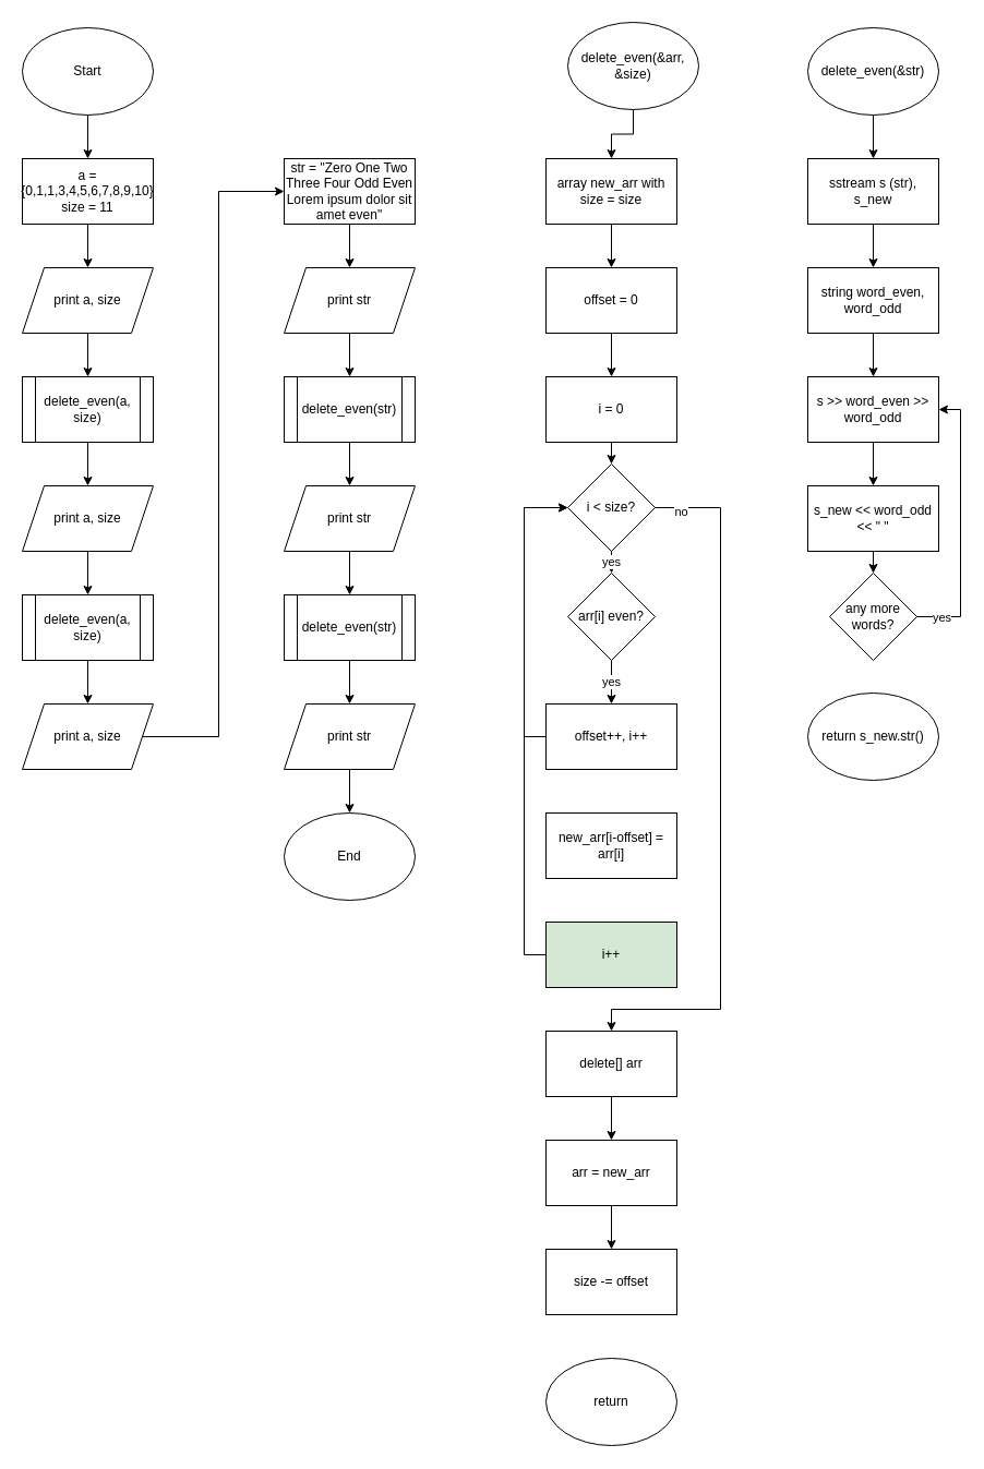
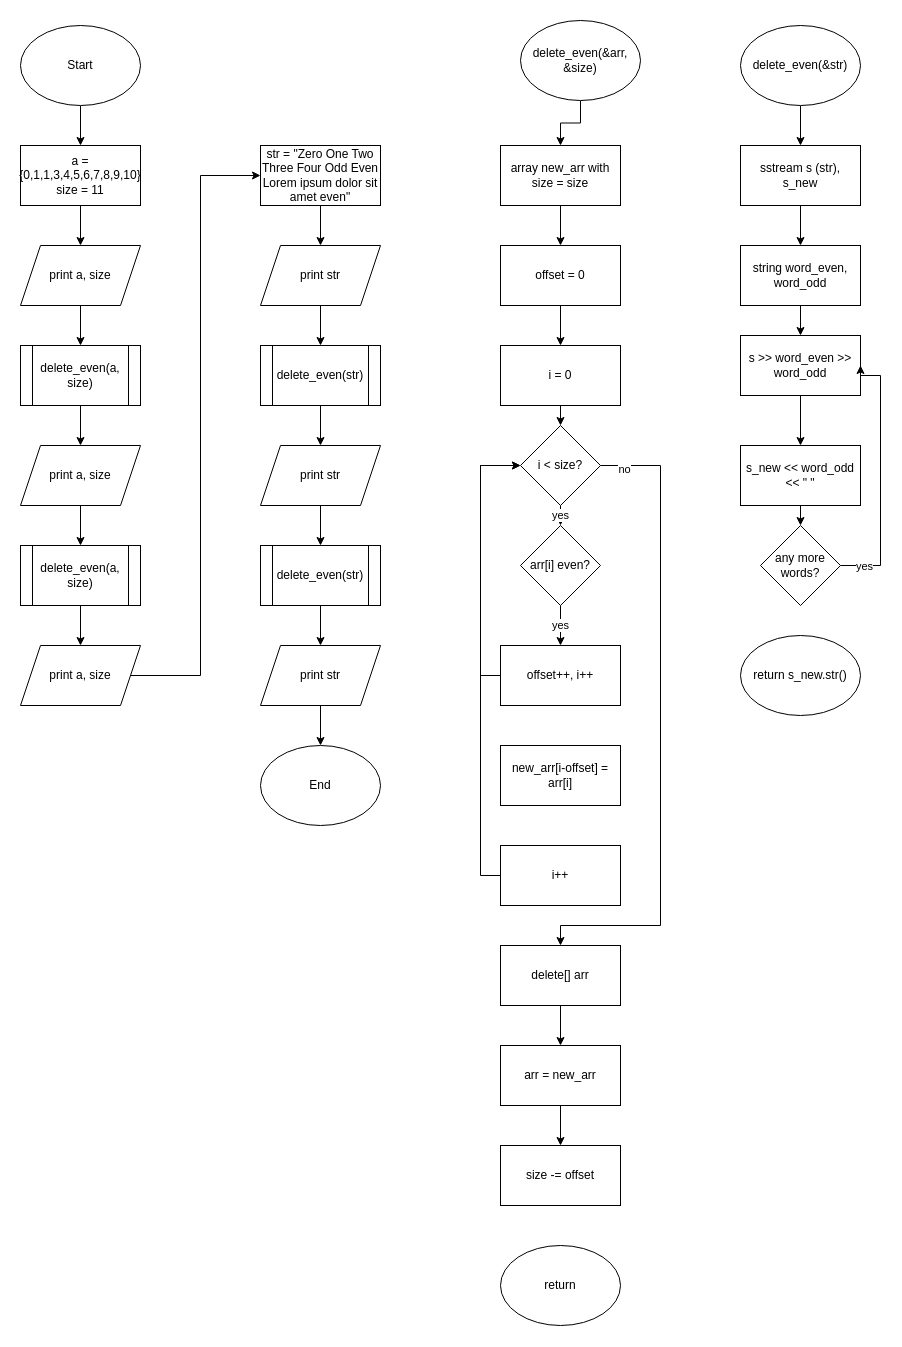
  <mxCell id="0" />
  <mxCell id="1" parent="0" />
  <mxCell id="2" style="edgeStyle=orthogonalEdgeStyle;rounded=0;orthogonalLoop=1;jettySize=auto;html=1;exitX=0.5;exitY=1;exitDx=0;exitDy=0;entryX=0.5;entryY=0;entryDx=0;entryDy=0;" edge="1" parent="1" source="3" target="5"><mxGeometry relative="1" as="geometry" /></mxCell>
  <mxCell id="3" value="Start" style="ellipse;whiteSpace=wrap;html=1;" vertex="1" parent="1"><mxGeometry width="120" height="80" as="geometry" x="20" y="25" /></mxCell>
  <mxCell id="4" style="edgeStyle=orthogonalEdgeStyle;rounded=0;orthogonalLoop=1;jettySize=auto;html=1;exitX=0.5;exitY=1;exitDx=0;exitDy=0;entryX=0.5;entryY=0;entryDx=0;entryDy=0;" edge="1" parent="1" source="5" target="7"><mxGeometry relative="1" as="geometry" /></mxCell>
  <mxCell id="5" value="&lt;div&gt;a = {0,1,1,3,4,5,6,7,8,9,10}&lt;/div&gt;&lt;div&gt;size = 11&lt;br&gt;&lt;/div&gt;" style="rounded=0;whiteSpace=wrap;html=1;" vertex="1" parent="1"><mxGeometry y="145" width="120" height="60" as="geometry" x="20" /></mxCell>
  <mxCell id="6" style="edgeStyle=orthogonalEdgeStyle;rounded=0;orthogonalLoop=1;jettySize=auto;html=1;exitX=0.5;exitY=1;exitDx=0;exitDy=0;entryX=0.5;entryY=0;entryDx=0;entryDy=0;" edge="1" parent="1" source="7" target="9"><mxGeometry relative="1" as="geometry" /></mxCell>
  <mxCell id="7" value="print a, size" style="shape=parallelogram;perimeter=parallelogramPerimeter;whiteSpace=wrap;html=1;fixedSize=1;" vertex="1" parent="1"><mxGeometry y="245" width="120" height="60" as="geometry" x="20" /></mxCell>
  <mxCell id="8" style="edgeStyle=orthogonalEdgeStyle;rounded=0;orthogonalLoop=1;jettySize=auto;html=1;exitX=0.5;exitY=1;exitDx=0;exitDy=0;entryX=0.5;entryY=0;entryDx=0;entryDy=0;" edge="1" parent="1" source="9" target="11"><mxGeometry relative="1" as="geometry" /></mxCell>
  <mxCell id="9" value="delete_even(a, size)" style="shape=process;whiteSpace=wrap;html=1;backgroundOutline=1;" vertex="1" parent="1"><mxGeometry y="345" width="120" height="60" as="geometry" x="20" /></mxCell>
  <mxCell id="10" style="edgeStyle=orthogonalEdgeStyle;rounded=0;orthogonalLoop=1;jettySize=auto;html=1;exitX=0.5;exitY=1;exitDx=0;exitDy=0;entryX=0.5;entryY=0;entryDx=0;entryDy=0;" edge="1" parent="1" source="11" target="13"><mxGeometry relative="1" as="geometry" /></mxCell>
  <mxCell id="11" value="print a, size" style="shape=parallelogram;perimeter=parallelogramPerimeter;whiteSpace=wrap;html=1;fixedSize=1;" vertex="1" parent="1"><mxGeometry y="445" width="120" height="60" as="geometry" x="20" /></mxCell>
  <mxCell id="12" style="edgeStyle=orthogonalEdgeStyle;rounded=0;orthogonalLoop=1;jettySize=auto;html=1;exitX=0.5;exitY=1;exitDx=0;exitDy=0;entryX=0.5;entryY=0;entryDx=0;entryDy=0;" edge="1" parent="1" source="13" target="15"><mxGeometry relative="1" as="geometry" /></mxCell>
  <mxCell id="13" value="delete_even(a, size)" style="shape=process;whiteSpace=wrap;html=1;backgroundOutline=1;" vertex="1" parent="1"><mxGeometry y="545" width="120" height="60" as="geometry" x="20" /></mxCell>
  <mxCell id="14" style="edgeStyle=orthogonalEdgeStyle;rounded=0;orthogonalLoop=1;jettySize=auto;html=1;exitX=1;exitY=0.5;exitDx=0;exitDy=0;entryX=0;entryY=0.5;entryDx=0;entryDy=0;" edge="1" parent="1" source="15" target="17"><mxGeometry relative="1" as="geometry" /></mxCell>
  <mxCell id="15" value="print a, size" style="shape=parallelogram;perimeter=parallelogramPerimeter;whiteSpace=wrap;html=1;fixedSize=1;" vertex="1" parent="1"><mxGeometry y="645" width="120" height="60" as="geometry" x="20" /></mxCell>
  <mxCell id="16" style="edgeStyle=orthogonalEdgeStyle;rounded=0;orthogonalLoop=1;jettySize=auto;html=1;exitX=0.5;exitY=1;exitDx=0;exitDy=0;entryX=0.5;entryY=0;entryDx=0;entryDy=0;" edge="1" parent="1" source="17" target="19"><mxGeometry relative="1" as="geometry" /></mxCell>
  <mxCell id="17" value="str = &quot;Zero One Two Three Four Odd Even Lorem ipsum dolor sit amet even&quot;" style="rounded=0;whiteSpace=wrap;html=1;" vertex="1" parent="1"><mxGeometry x="260" y="145" width="120" height="60" as="geometry" /></mxCell>
  <mxCell id="18" style="edgeStyle=orthogonalEdgeStyle;rounded=0;orthogonalLoop=1;jettySize=auto;html=1;exitX=0.5;exitY=1;exitDx=0;exitDy=0;entryX=0.5;entryY=0;entryDx=0;entryDy=0;" edge="1" parent="1" source="19" target="21"><mxGeometry relative="1" as="geometry" /></mxCell>
  <mxCell id="19" value="print str" style="shape=parallelogram;perimeter=parallelogramPerimeter;whiteSpace=wrap;html=1;fixedSize=1;" vertex="1" parent="1"><mxGeometry x="260" y="245" width="120" height="60" as="geometry" /></mxCell>
  <mxCell id="20" style="edgeStyle=orthogonalEdgeStyle;rounded=0;orthogonalLoop=1;jettySize=auto;html=1;exitX=0.5;exitY=1;exitDx=0;exitDy=0;entryX=0.5;entryY=0;entryDx=0;entryDy=0;" edge="1" parent="1" source="21" target="25"><mxGeometry relative="1" as="geometry" /></mxCell>
  <mxCell id="21" value="delete_even(str)" style="shape=process;whiteSpace=wrap;html=1;backgroundOutline=1;" vertex="1" parent="1"><mxGeometry x="260" y="345" width="120" height="60" as="geometry" /></mxCell>
  <mxCell id="22" style="edgeStyle=orthogonalEdgeStyle;rounded=0;orthogonalLoop=1;jettySize=auto;html=1;exitX=0.5;exitY=1;exitDx=0;exitDy=0;entryX=0.5;entryY=0;entryDx=0;entryDy=0;" edge="1" parent="1" source="23" target="28"><mxGeometry relative="1" as="geometry" /></mxCell>
  <mxCell id="23" value="print str" style="shape=parallelogram;perimeter=parallelogramPerimeter;whiteSpace=wrap;html=1;fixedSize=1;" vertex="1" parent="1"><mxGeometry x="260" y="645" width="120" height="60" as="geometry" /></mxCell>
  <mxCell id="24" style="edgeStyle=orthogonalEdgeStyle;rounded=0;orthogonalLoop=1;jettySize=auto;html=1;exitX=0.5;exitY=1;exitDx=0;exitDy=0;entryX=0.5;entryY=0;entryDx=0;entryDy=0;" edge="1" parent="1" source="25" target="27"><mxGeometry relative="1" as="geometry" /></mxCell>
  <mxCell id="25" value="print str" style="shape=parallelogram;perimeter=parallelogramPerimeter;whiteSpace=wrap;html=1;fixedSize=1;" vertex="1" parent="1"><mxGeometry x="260" y="445" width="120" height="60" as="geometry" /></mxCell>
  <mxCell id="26" style="edgeStyle=orthogonalEdgeStyle;rounded=0;orthogonalLoop=1;jettySize=auto;html=1;exitX=0.5;exitY=1;exitDx=0;exitDy=0;entryX=0.5;entryY=0;entryDx=0;entryDy=0;" edge="1" parent="1" source="27" target="23"><mxGeometry relative="1" as="geometry" /></mxCell>
  <mxCell id="27" value="delete_even(str)" style="shape=process;whiteSpace=wrap;html=1;backgroundOutline=1;" vertex="1" parent="1"><mxGeometry x="260" y="545" width="120" height="60" as="geometry" /></mxCell>
  <mxCell id="28" value="End" style="ellipse;whiteSpace=wrap;html=1;" vertex="1" parent="1"><mxGeometry x="260" y="745" width="120" height="80" as="geometry" /></mxCell>
  <mxCell id="29" style="edgeStyle=orthogonalEdgeStyle;rounded=0;orthogonalLoop=1;jettySize=auto;html=1;exitX=0.5;exitY=1;exitDx=0;exitDy=0;entryX=0.5;entryY=0;entryDx=0;entryDy=0;" edge="1" parent="1" source="30" target="32"><mxGeometry relative="1" as="geometry" /></mxCell>
  <mxCell id="30" value="delete_even(&amp;amp;arr, &amp;amp;size)" style="ellipse;whiteSpace=wrap;html=1;" vertex="1" parent="1"><mxGeometry x="520" y="20" width="120" height="80" as="geometry" /></mxCell>
  <mxCell id="31" style="edgeStyle=orthogonalEdgeStyle;rounded=0;orthogonalLoop=1;jettySize=auto;html=1;exitX=0.5;exitY=1;exitDx=0;exitDy=0;entryX=0.5;entryY=0;entryDx=0;entryDy=0;" edge="1" parent="1" source="32" target="34"><mxGeometry relative="1" as="geometry" /></mxCell>
  <mxCell id="32" value="array new_arr with size = size" style="rounded=0;whiteSpace=wrap;html=1;" vertex="1" parent="1"><mxGeometry x="500" y="145" width="120" height="60" as="geometry" /></mxCell>
  <mxCell id="33" style="edgeStyle=orthogonalEdgeStyle;rounded=0;orthogonalLoop=1;jettySize=auto;html=1;exitX=0.5;exitY=1;exitDx=0;exitDy=0;entryX=0.5;entryY=0;entryDx=0;entryDy=0;" edge="1" parent="1" source="34" target="36"><mxGeometry relative="1" as="geometry" /></mxCell>
  <mxCell id="34" value="offset = 0" style="rounded=0;whiteSpace=wrap;html=1;" vertex="1" parent="1"><mxGeometry x="500" y="245" width="120" height="60" as="geometry" /></mxCell>
  <mxCell id="35" style="edgeStyle=orthogonalEdgeStyle;rounded=0;orthogonalLoop=1;jettySize=auto;html=1;exitX=0.5;exitY=1;exitDx=0;exitDy=0;entryX=0.5;entryY=0;entryDx=0;entryDy=0;" edge="1" parent="1" source="36" target="40"><mxGeometry relative="1" as="geometry" /></mxCell>
  <mxCell id="36" value="i = 0" style="rounded=0;whiteSpace=wrap;html=1;" vertex="1" parent="1"><mxGeometry x="500" y="345" width="120" height="60" as="geometry" /></mxCell>
  <mxCell id="37" value="yes" style="edgeStyle=orthogonalEdgeStyle;rounded=0;orthogonalLoop=1;jettySize=auto;html=1;exitX=0.5;exitY=1;exitDx=0;exitDy=0;entryX=0.5;entryY=0;entryDx=0;entryDy=0;" edge="1" parent="1" source="40" target="42"><mxGeometry relative="1" as="geometry" /></mxCell>
  <mxCell id="38" style="edgeStyle=orthogonalEdgeStyle;rounded=0;orthogonalLoop=1;jettySize=auto;html=1;exitX=1;exitY=0.5;exitDx=0;exitDy=0;entryX=0.5;entryY=0;entryDx=0;entryDy=0;" edge="1" parent="1" source="40" target="49"><mxGeometry relative="1" as="geometry"><Array as="points"><mxPoint x="660" y="465" /><mxPoint x="660" y="925" /><mxPoint x="560" y="925" /></Array></mxGeometry></mxCell>
  <mxCell id="39" value="no" style="edgeLabel;html=1;align=center;verticalAlign=middle;resizable=0;points=[];" vertex="1" connectable="0" parent="38"><mxGeometry x="-0.928" y="-3" relative="1" as="geometry"><mxPoint as="offset" /></mxGeometry></mxCell>
  <mxCell id="40" value="i &amp;lt; size?" style="rhombus;whiteSpace=wrap;html=1;" vertex="1" parent="1"><mxGeometry x="520" y="425" width="80" height="80" as="geometry" /></mxCell>
  <mxCell id="41" value="yes" style="edgeStyle=orthogonalEdgeStyle;rounded=0;orthogonalLoop=1;jettySize=auto;html=1;exitX=0.5;exitY=1;exitDx=0;exitDy=0;entryX=0.5;entryY=0;entryDx=0;entryDy=0;" edge="1" parent="1" source="42" target="44"><mxGeometry relative="1" as="geometry" /></mxCell>
  <mxCell id="42" value="arr[i] even?" style="rhombus;whiteSpace=wrap;html=1;" vertex="1" parent="1"><mxGeometry x="520" y="525" width="80" height="80" as="geometry" /></mxCell>
  <mxCell id="43" style="edgeStyle=orthogonalEdgeStyle;rounded=0;orthogonalLoop=1;jettySize=auto;html=1;exitX=0;exitY=0.5;exitDx=0;exitDy=0;entryX=0;entryY=0.5;entryDx=0;entryDy=0;" edge="1" parent="1" source="44" target="40"><mxGeometry relative="1" as="geometry" /></mxCell>
  <mxCell id="44" value="offset++, i++" style="rounded=0;whiteSpace=wrap;html=1;" vertex="1" parent="1"><mxGeometry x="500" y="645" width="120" height="60" as="geometry" /></mxCell>
  <mxCell id="45" value="new_arr[i-offset] = arr[i]" style="rounded=0;whiteSpace=wrap;html=1;" vertex="1" parent="1"><mxGeometry x="500" y="745" width="120" height="60" as="geometry" /></mxCell>
  <mxCell id="46" style="edgeStyle=orthogonalEdgeStyle;rounded=0;orthogonalLoop=1;jettySize=auto;html=1;exitX=0;exitY=0.5;exitDx=0;exitDy=0;entryX=0;entryY=0.5;entryDx=0;entryDy=0;" edge="1" parent="1" source="47" target="40"><mxGeometry relative="1" as="geometry" /></mxCell>
- <mxCell id="47" value="i++" style="rounded=0;whiteSpace=wrap;html=1;fillColor=#d5e8d4;" vertex="1" parent="1"><mxGeometry x="500" y="845" width="120" height="60" as="geometry" /></mxCell>
+ <mxCell id="47" value="i++" style="rounded=0;whiteSpace=wrap;html=1;" vertex="1" parent="1"><mxGeometry x="500" y="845" width="120" height="60" as="geometry" /></mxCell>
  <mxCell id="48" style="edgeStyle=orthogonalEdgeStyle;rounded=0;orthogonalLoop=1;jettySize=auto;html=1;exitX=0.5;exitY=1;exitDx=0;exitDy=0;entryX=0.5;entryY=0;entryDx=0;entryDy=0;" edge="1" parent="1" source="49" target="51"><mxGeometry relative="1" as="geometry" /></mxCell>
  <mxCell id="49" value="delete[] arr" style="rounded=0;whiteSpace=wrap;html=1;" vertex="1" parent="1"><mxGeometry x="500" y="945" width="120" height="60" as="geometry" /></mxCell>
  <mxCell id="50" style="edgeStyle=orthogonalEdgeStyle;rounded=0;orthogonalLoop=1;jettySize=auto;html=1;exitX=0.5;exitY=1;exitDx=0;exitDy=0;entryX=0.5;entryY=0;entryDx=0;entryDy=0;" edge="1" parent="1" source="51" target="52"><mxGeometry relative="1" as="geometry" /></mxCell>
  <mxCell id="51" value="arr = new_arr" style="rounded=0;whiteSpace=wrap;html=1;" vertex="1" parent="1"><mxGeometry x="500" y="1045" width="120" height="60" as="geometry" /></mxCell>
  <mxCell id="52" value="size -= offset" style="rounded=0;whiteSpace=wrap;html=1;" vertex="1" parent="1"><mxGeometry x="500" y="1145" width="120" height="60" as="geometry" /></mxCell>
  <mxCell id="53" value="return" style="ellipse;whiteSpace=wrap;html=1;" vertex="1" parent="1"><mxGeometry x="500" y="1245" width="120" height="80" as="geometry" /></mxCell>
  <mxCell id="54" style="edgeStyle=orthogonalEdgeStyle;rounded=0;orthogonalLoop=1;jettySize=auto;html=1;exitX=0.5;exitY=1;exitDx=0;exitDy=0;entryX=0.5;entryY=0;entryDx=0;entryDy=0;" edge="1" parent="1" source="55" target="57"><mxGeometry relative="1" as="geometry" /></mxCell>
  <mxCell id="55" value="delete_even(&amp;amp;str)" style="ellipse;whiteSpace=wrap;html=1;" vertex="1" parent="1"><mxGeometry x="740" width="120" height="80" as="geometry" y="25" /></mxCell>
  <mxCell id="56" style="edgeStyle=orthogonalEdgeStyle;rounded=0;orthogonalLoop=1;jettySize=auto;html=1;exitX=0.5;exitY=1;exitDx=0;exitDy=0;entryX=0.5;entryY=0;entryDx=0;entryDy=0;" edge="1" parent="1" source="57" target="59"><mxGeometry relative="1" as="geometry" /></mxCell>
  <mxCell id="57" value="sstream s (str), s_new" style="rounded=0;whiteSpace=wrap;html=1;" vertex="1" parent="1"><mxGeometry x="740" y="145" width="120" height="60" as="geometry" /></mxCell>
  <mxCell id="58" style="edgeStyle=orthogonalEdgeStyle;rounded=0;orthogonalLoop=1;jettySize=auto;html=1;exitX=0.5;exitY=1;exitDx=0;exitDy=0;entryX=0.5;entryY=0;entryDx=0;entryDy=0;" edge="1" parent="1" source="59" target="61"><mxGeometry relative="1" as="geometry" /></mxCell>
  <mxCell id="59" value="string word_even, word_odd" style="rounded=0;whiteSpace=wrap;html=1;" vertex="1" parent="1"><mxGeometry x="740" y="245" width="120" height="60" as="geometry" /></mxCell>
  <mxCell id="60" style="edgeStyle=orthogonalEdgeStyle;rounded=0;orthogonalLoop=1;jettySize=auto;html=1;exitX=0.5;exitY=1;exitDx=0;exitDy=0;entryX=0.5;entryY=0;entryDx=0;entryDy=0;" edge="1" parent="1" source="61" target="63"><mxGeometry relative="1" as="geometry" /></mxCell>
- <mxCell id="61" value="s &amp;gt;&amp;gt; word_even &amp;gt;&amp;gt; word_odd" style="rounded=0;whiteSpace=wrap;html=1;" vertex="1" parent="1"><mxGeometry x="740" y="345" width="120" height="60" as="geometry" /></mxCell>
+ <mxCell id="61" value="s &amp;gt;&amp;gt; word_even &amp;gt;&amp;gt; word_odd" style="rounded=0;whiteSpace=wrap;html=1;" vertex="1" parent="1"><mxGeometry x="740" y="335" width="120" height="60" as="geometry" /></mxCell>
  <mxCell id="62" style="edgeStyle=orthogonalEdgeStyle;rounded=0;orthogonalLoop=1;jettySize=auto;html=1;exitX=0.5;exitY=1;exitDx=0;exitDy=0;entryX=0.5;entryY=0;entryDx=0;entryDy=0;" edge="1" parent="1" source="63" target="66"><mxGeometry relative="1" as="geometry" /></mxCell>
  <mxCell id="63" value="s_new &amp;lt;&amp;lt; word_odd &amp;lt;&amp;lt; &quot; &quot;" style="rounded=0;whiteSpace=wrap;html=1;" vertex="1" parent="1"><mxGeometry x="740" y="445" width="120" height="60" as="geometry" /></mxCell>
  <mxCell id="64" style="edgeStyle=orthogonalEdgeStyle;rounded=0;orthogonalLoop=1;jettySize=auto;html=1;exitX=1;exitY=0.5;exitDx=0;exitDy=0;entryX=1;entryY=0.5;entryDx=0;entryDy=0;" edge="1" parent="1" source="66" target="61"><mxGeometry relative="1" as="geometry"><Array as="points"><mxPoint x="880" y="565" /><mxPoint x="880" y="375" /></Array></mxGeometry></mxCell>
  <mxCell id="65" value="yes" style="edgeLabel;html=1;align=center;verticalAlign=middle;resizable=0;points=[];" vertex="1" connectable="0" parent="64"><mxGeometry x="-0.824" relative="1" as="geometry"><mxPoint as="offset" /></mxGeometry></mxCell>
  <mxCell id="66" value="any more words?" style="rhombus;whiteSpace=wrap;html=1;" vertex="1" parent="1"><mxGeometry x="760" y="525" width="80" height="80" as="geometry" /></mxCell>
  <mxCell id="67" value="return s_new.str()" style="ellipse;whiteSpace=wrap;html=1;" vertex="1" parent="1"><mxGeometry x="740" y="635" width="120" height="80" as="geometry" /></mxCell>
